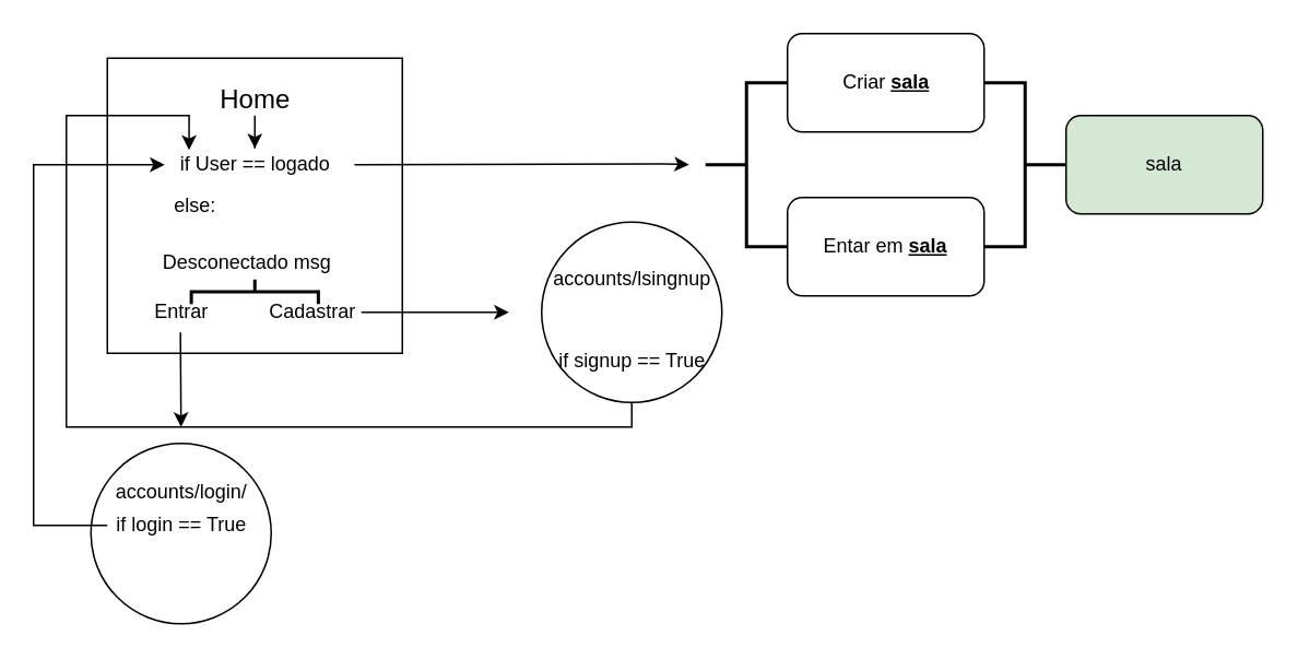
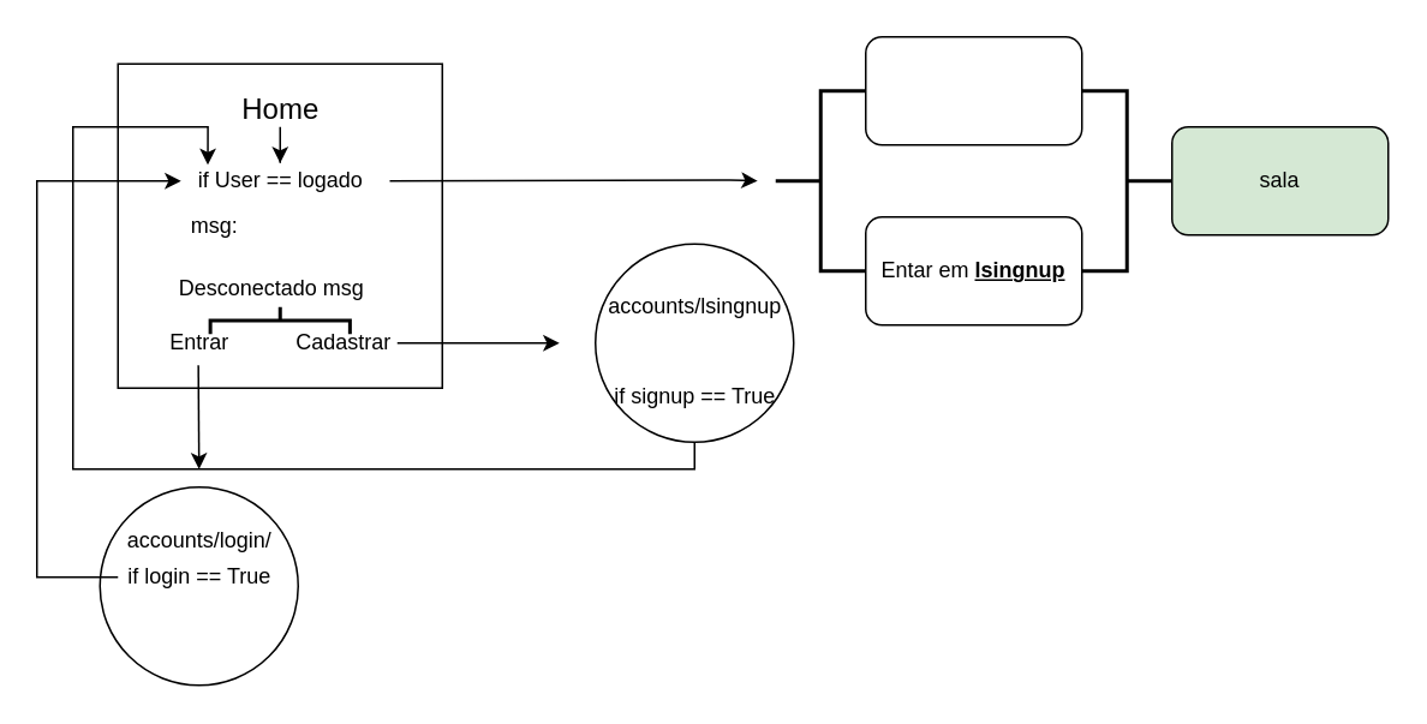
  <mxCell id="0" />
  <mxCell id="1" parent="0" />
  <mxCell id="2" value="" style="whiteSpace=wrap;html=1;aspect=fixed;" vertex="1" parent="1"><mxGeometry x="65" y="35" width="180" height="180" as="geometry" /></mxCell>
  <mxCell id="3" style="edgeStyle=orthogonalEdgeStyle;rounded=0;orthogonalLoop=1;jettySize=auto;html=1;" edge="1" parent="1" source="4" target="5"><mxGeometry relative="1" as="geometry" /></mxCell>
  <mxCell id="4" value="&lt;font size=&quot;3&quot;&gt;Home&lt;/font&gt;" style="text;html=1;resizable=0;autosize=1;align=center;verticalAlign=middle;points=[];fillColor=none;strokeColor=none;rounded=0;" vertex="1" parent="1"><mxGeometry x="125" y="50" width="60" height="20" as="geometry" /></mxCell>
  <mxCell id="5" value="if User == logado" style="text;html=1;resizable=0;autosize=1;align=center;verticalAlign=middle;points=[];fillColor=none;strokeColor=none;rounded=0;" vertex="1" parent="1"><mxGeometry x="100" y="90" width="110" height="20" as="geometry" /></mxCell>
- <mxCell id="6" value="else:&amp;nbsp;" style="text;html=1;resizable=0;autosize=1;align=center;verticalAlign=middle;points=[];fillColor=none;strokeColor=none;rounded=0;" vertex="1" parent="1"><mxGeometry x="100" y="115" width="40" height="20" as="geometry" /></mxCell>
+ <mxCell id="6" value="msg:&amp;nbsp;" style="text;html=1;resizable=0;autosize=1;align=center;verticalAlign=middle;points=[];fillColor=none;strokeColor=none;rounded=0;" vertex="1" parent="1"><mxGeometry x="100" y="115" width="40" height="20" as="geometry" /></mxCell>
  <mxCell id="7" value="Desconectado msg" style="text;html=1;resizable=0;autosize=1;align=center;verticalAlign=middle;points=[];fillColor=none;strokeColor=none;rounded=0;" vertex="1" parent="1"><mxGeometry x="90" y="150" width="120" height="20" as="geometry" /></mxCell>
  <mxCell id="8" value="Entrar" style="text;html=1;resizable=0;autosize=1;align=center;verticalAlign=middle;points=[];fillColor=none;strokeColor=none;rounded=0;" vertex="1" parent="1"><mxGeometry x="85" y="180" width="50" height="20" as="geometry" /></mxCell>
  <mxCell id="9" value="Cadastrar" style="text;html=1;resizable=0;autosize=1;align=center;verticalAlign=middle;points=[];fillColor=none;strokeColor=none;rounded=0;" vertex="1" parent="1"><mxGeometry x="155" y="180" width="70" height="20" as="geometry" /></mxCell>
  <mxCell id="10" value="" style="strokeWidth=2;html=1;shape=mxgraph.flowchart.annotation_2;align=left;labelPosition=right;pointerEvents=1;direction=south;" vertex="1" parent="1"><mxGeometry x="116.25" y="170" width="77.5" height="15" as="geometry" /></mxCell>
  <mxCell id="11" value="" style="endArrow=classic;html=1;exitX=1.053;exitY=0.5;exitDx=0;exitDy=0;exitPerimeter=0;" edge="1" parent="1" source="5"><mxGeometry width="50" height="50" relative="1" as="geometry"><mxPoint x="360" y="99.5" as="sourcePoint" /><mxPoint x="420" y="100" as="targetPoint" /><Array as="points"><mxPoint x="410" y="99.5" /></Array></mxGeometry></mxCell>
  <mxCell id="12" value="" style="endArrow=classic;html=1;exitX=0.492;exitY=1.12;exitDx=0;exitDy=0;exitPerimeter=0;" edge="1" parent="1" source="8"><mxGeometry width="50" height="50" relative="1" as="geometry"><mxPoint x="160" y="160" as="sourcePoint" /><mxPoint x="110" y="260" as="targetPoint" /></mxGeometry></mxCell>
  <mxCell id="13" value="" style="endArrow=classic;html=1;" edge="1" parent="1"><mxGeometry width="50" height="50" relative="1" as="geometry"><mxPoint x="220" y="190" as="sourcePoint" /><mxPoint x="310" y="190" as="targetPoint" /></mxGeometry></mxCell>
  <mxCell id="14" value="" style="ellipse;whiteSpace=wrap;html=1;aspect=fixed;" vertex="1" parent="1"><mxGeometry x="55" y="270" width="110" height="110" as="geometry" /></mxCell>
  <mxCell id="15" value="accounts/login/" style="text;html=1;resizable=0;autosize=1;align=center;verticalAlign=middle;points=[];fillColor=none;strokeColor=none;rounded=0;" vertex="1" parent="1"><mxGeometry x="60" y="290" width="100" height="20" as="geometry" /></mxCell>
  <mxCell id="16" style="edgeStyle=orthogonalEdgeStyle;rounded=0;orthogonalLoop=1;jettySize=auto;html=1;" edge="1" parent="1" source="17" target="5"><mxGeometry relative="1" as="geometry"><mxPoint x="60" y="140" as="targetPoint" /><Array as="points"><mxPoint x="20" y="320" /><mxPoint x="20" y="100" /></Array></mxGeometry></mxCell>
  <mxCell id="17" value="if login == True" style="text;html=1;resizable=0;autosize=1;align=center;verticalAlign=middle;points=[];fillColor=none;strokeColor=none;rounded=0;" vertex="1" parent="1"><mxGeometry x="65" y="310" width="90" height="20" as="geometry" /></mxCell>
  <mxCell id="18" style="edgeStyle=orthogonalEdgeStyle;rounded=0;orthogonalLoop=1;jettySize=auto;html=1;entryX=0.135;entryY=0.05;entryDx=0;entryDy=0;entryPerimeter=0;" edge="1" parent="1" source="19" target="5"><mxGeometry relative="1" as="geometry"><mxPoint x="50" y="70" as="targetPoint" /><Array as="points"><mxPoint x="385" y="260" /><mxPoint x="40" y="260" /><mxPoint x="40" y="70" /><mxPoint x="115" y="70" /></Array></mxGeometry></mxCell>
  <mxCell id="19" value="" style="ellipse;whiteSpace=wrap;html=1;aspect=fixed;" vertex="1" parent="1"><mxGeometry x="330" y="135" width="110" height="110" as="geometry" /></mxCell>
  <mxCell id="20" value="accounts/lsingnup" style="text;html=1;resizable=0;autosize=1;align=center;verticalAlign=middle;points=[];fillColor=none;strokeColor=none;rounded=0;" vertex="1" parent="1"><mxGeometry x="330" y="160" width="110" height="20" as="geometry" /></mxCell>
  <mxCell id="21" value="if signup == True" style="text;html=1;resizable=0;autosize=1;align=center;verticalAlign=middle;points=[];fillColor=none;strokeColor=none;rounded=0;" vertex="1" parent="1"><mxGeometry x="335" y="210" width="100" height="20" as="geometry" /></mxCell>
  <mxCell id="22" value="" style="strokeWidth=2;html=1;shape=mxgraph.flowchart.annotation_2;align=left;labelPosition=right;pointerEvents=1;" vertex="1" parent="1"><mxGeometry x="430" y="50" width="50" height="100" as="geometry" /></mxCell>
  <mxCell id="23" value="" style="rounded=1;whiteSpace=wrap;html=1;" vertex="1" parent="1"><mxGeometry x="480" y="20" width="120" height="60" as="geometry" /></mxCell>
- <mxCell id="24" value="Entar em &lt;b&gt;&lt;u&gt;sala&lt;/u&gt;&lt;/b&gt;" style="rounded=1;whiteSpace=wrap;html=1;" vertex="1" parent="1"><mxGeometry x="480" y="120" width="120" height="60" as="geometry" /></mxCell>
- <mxCell id="25" value="Criar &lt;b&gt;&lt;u&gt;sala&lt;/u&gt;&lt;/b&gt;" style="text;html=1;resizable=0;autosize=1;align=center;verticalAlign=middle;points=[];fillColor=none;strokeColor=none;rounded=0;" vertex="1" parent="1"><mxGeometry x="505" y="40" width="70" height="20" as="geometry" /></mxCell>
+ <mxCell id="24" value="Entar em &lt;b&gt;&lt;u&gt;lsingnup&lt;/u&gt;&lt;/b&gt;" style="rounded=1;whiteSpace=wrap;html=1;" vertex="1" parent="1"><mxGeometry x="480" y="120" width="120" height="60" as="geometry" /></mxCell>
  <mxCell id="26" value="" style="strokeWidth=2;html=1;shape=mxgraph.flowchart.annotation_2;align=left;labelPosition=right;pointerEvents=1;direction=west;" vertex="1" parent="1"><mxGeometry x="600" y="50" width="50" height="100" as="geometry" /></mxCell>
  <mxCell id="27" value="sala" style="rounded=1;whiteSpace=wrap;html=1;fillColor=#d5e8d4;" vertex="1" parent="1"><mxGeometry x="650" y="70" width="120" height="60" as="geometry" /></mxCell>
